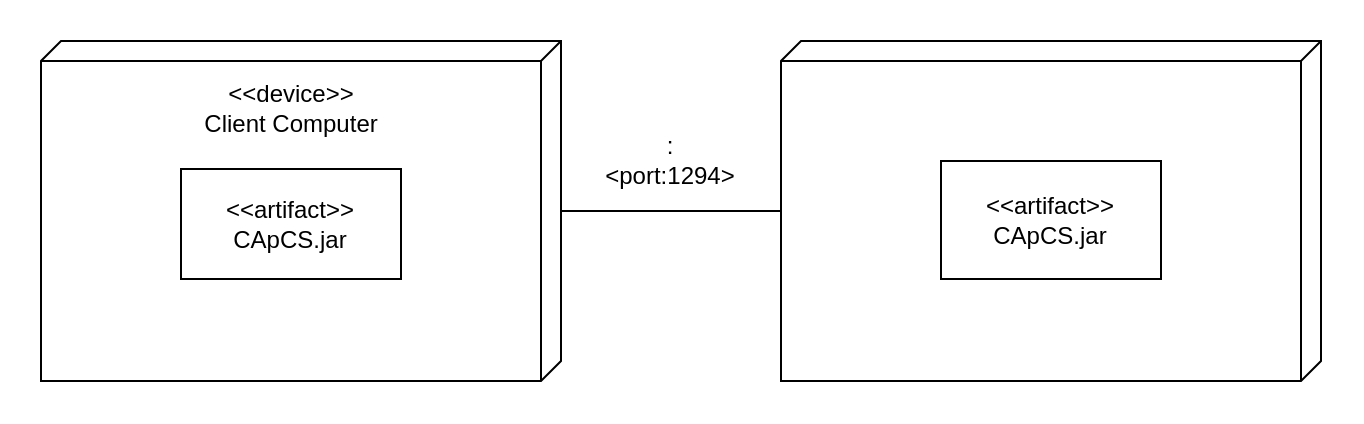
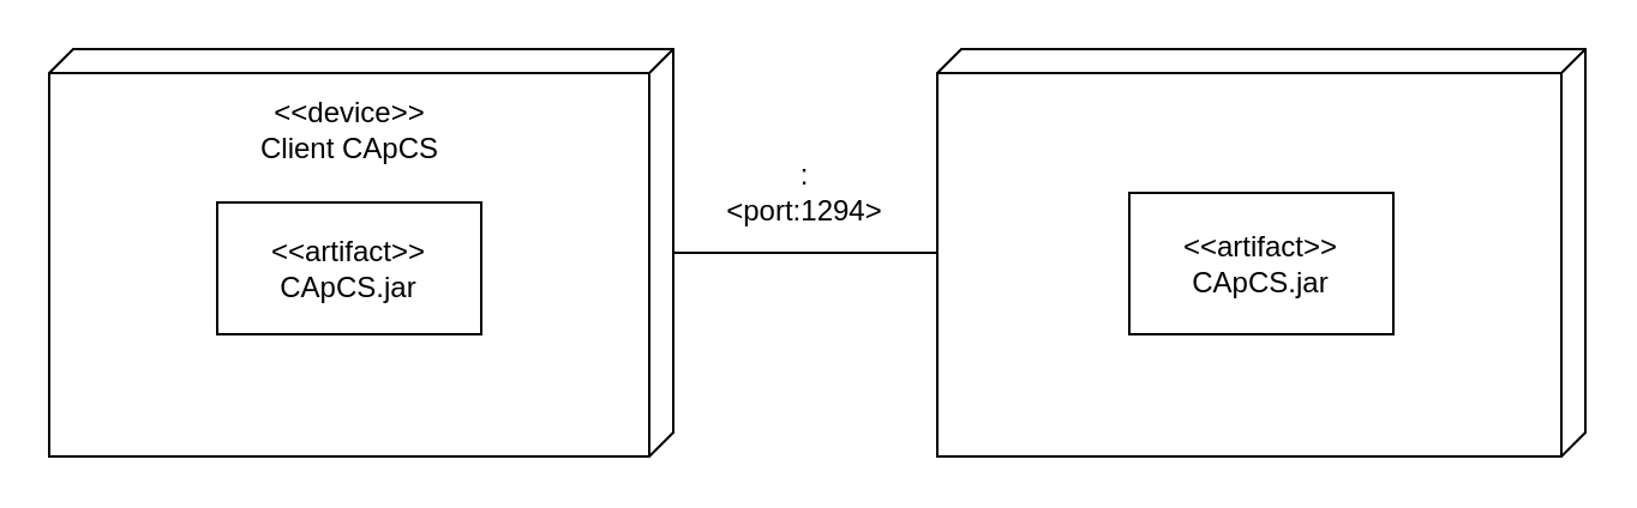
  <mxCell id="0" />
  <mxCell id="1" parent="0" />
  <mxCell id="2" value="" style="verticalAlign=top;align=center;spacingTop=8;spacingLeft=2;spacingRight=12;shape=cube;size=10;direction=south;fontStyle=4;html=1;whiteSpace=wrap;" vertex="1" parent="1"><mxGeometry x="20" y="20" width="260" height="170" as="geometry" /></mxCell>
  <mxCell id="3" value="" style="verticalAlign=top;align=left;spacingTop=8;spacingLeft=2;spacingRight=12;shape=cube;size=10;direction=south;fontStyle=4;html=1;whiteSpace=wrap;" vertex="1" parent="1"><mxGeometry x="390" y="20" width="270" height="170" as="geometry" /></mxCell>
  <mxCell id="4" value="" style="line;strokeWidth=1;fillColor=none;align=left;verticalAlign=middle;spacingTop=-1;spacingLeft=3;spacingRight=3;rotatable=0;labelPosition=right;points=[];portConstraint=eastwest;strokeColor=inherit;" vertex="1" parent="1"><mxGeometry x="280" y="101" width="110" height="8" as="geometry" /></mxCell>
  <mxCell id="5" value="&amp;lt;&amp;lt;artifact&amp;gt;&amp;gt;&lt;br&gt;CApCS.jar" style="html=1;whiteSpace=wrap;" vertex="1" parent="1"><mxGeometry x="90" y="84" width="110" height="55" as="geometry" /></mxCell>
  <mxCell id="6" value="&amp;lt;&amp;lt;artifact&amp;gt;&amp;gt;&lt;br style=&quot;border-color: var(--border-color);&quot;&gt;CApCS.jar" style="html=1;whiteSpace=wrap;" vertex="1" parent="1"><mxGeometry x="470" y="80" width="110" height="59" as="geometry" /></mxCell>
- <mxCell id="7" value="&amp;lt;&amp;lt;device&amp;gt;&amp;gt;&lt;br&gt;Client Computer" style="text;html=1;align=center;verticalAlign=middle;resizable=0;points=[];autosize=1;strokeColor=none;fillColor=none;" vertex="1" parent="1"><mxGeometry x="90" y="34" width="110" height="40" as="geometry" /></mxCell>
+ <mxCell id="7" value="&amp;lt;&amp;lt;device&amp;gt;&amp;gt;&lt;br&gt;Client CApCS" style="text;html=1;align=center;verticalAlign=middle;resizable=0;points=[];autosize=1;strokeColor=none;fillColor=none;" vertex="1" parent="1"><mxGeometry x="90" y="34" width="110" height="40" as="geometry" /></mxCell>
  <mxCell id="8" value=":&amp;lt;port:1294&amp;gt;" style="text;html=1;strokeColor=none;fillColor=none;align=center;verticalAlign=middle;whiteSpace=wrap;rounded=0;" vertex="1" parent="1"><mxGeometry x="300" y="59" width="70" height="42" as="geometry" /></mxCell>
